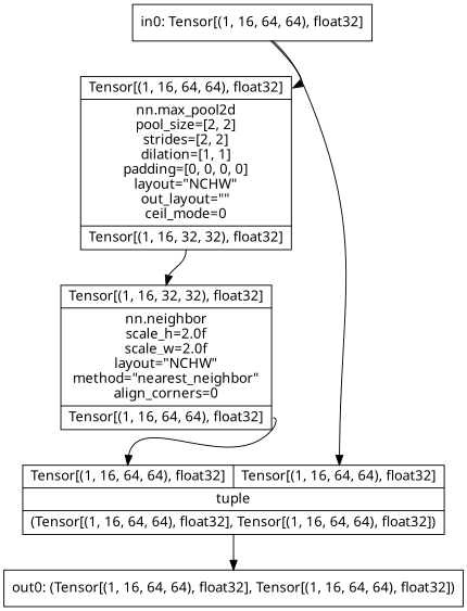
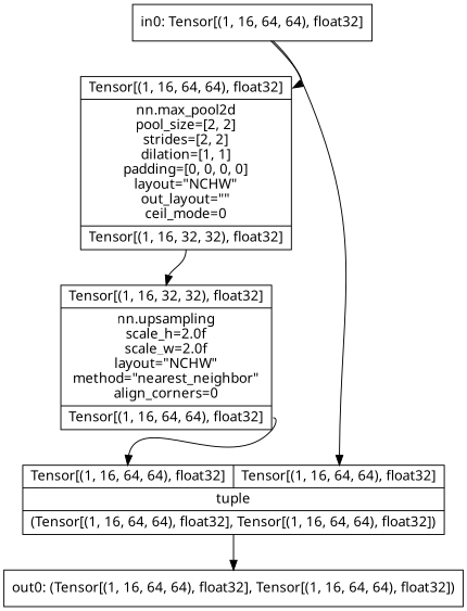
  digraph {
    node [fontname="Linux Biolinum O" shape=record]
    edge [headport=i0 tailport=o0]
    n1 [label="in0: Tensor[(1, 16, 64, 64), float32]"]
    n2 [label="{{<i0>Tensor[(1, 16, 64, 64), float32]}|nn.max_pool2d\npool_size=[2, 2]\nstrides=[2, 2]\ndilation=[1, 1]\npadding=[0, 0, 0, 0]\nlayout=\"NCHW\"\nout_layout=\"\"\nceil_mode=0|{<o0>Tensor[(1, 16, 32, 32), float32]}}"]
    n3 [label="{{<i0>Tensor[(1, 16, 64, 64), float32]|<i1>Tensor[(1, 16, 64, 64), float32]}|tuple\n|{<o0>(Tensor[(1, 16, 64, 64), float32], Tensor[(1, 16, 64, 64), float32])}}"]
-   n4 [label="{{<i0>Tensor[(1, 16, 32, 32), float32]}|nn.neighbor\nscale_h=2.0f\nscale_w=2.0f\nlayout=\"NCHW\"\nmethod=\"nearest_neighbor\"\nalign_corners=0|{<o0>Tensor[(1, 16, 64, 64), float32]}}"]
+   n4 [label="{{<i0>Tensor[(1, 16, 32, 32), float32]}|nn.upsampling\nscale_h=2.0f\nscale_w=2.0f\nlayout=\"NCHW\"\nmethod=\"nearest_neighbor\"\nalign_corners=0|{<o0>Tensor[(1, 16, 64, 64), float32]}}"]
    n5 [label="out0: (Tensor[(1, 16, 64, 64), float32], Tensor[(1, 16, 64, 64), float32])"]
    n1 -> n2 [tailport=""]
    n1 -> n3 [headport=i1 tailport=""]
    n2 -> n4
    n3 -> n5 [headport=""]
    n4 -> n3
  }
